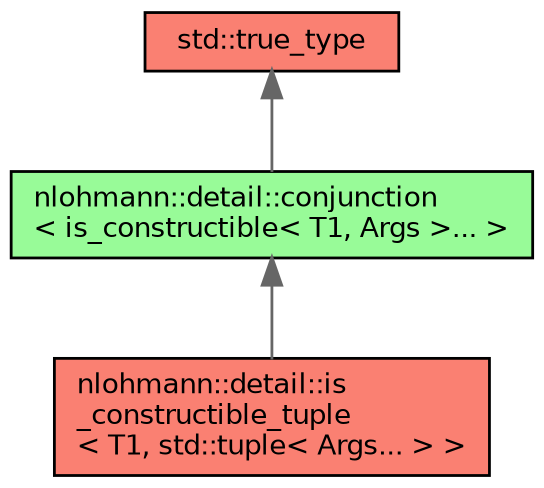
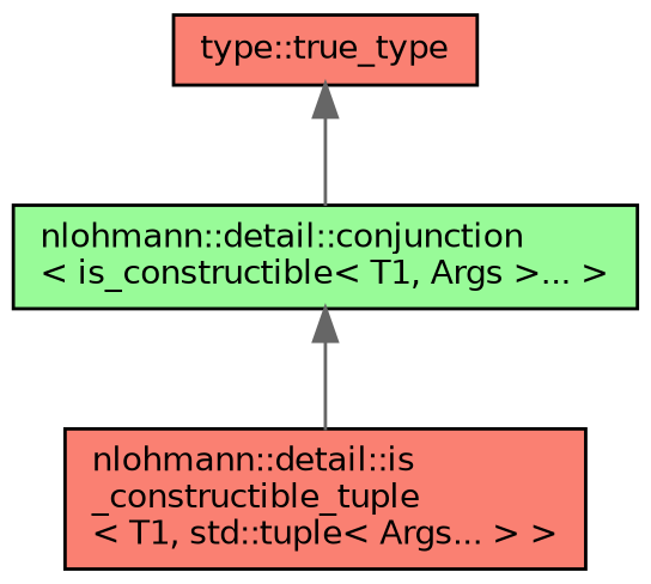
  digraph {
    node [color=black fillcolor=salmon fontname=Helvetica fontsize=10 shape=record style=filled]
    edge [color=gray40 dir=back fontname=Helvetica fontsize=10 labelfontname=Helvetica labelfontsize=10 style=solid]
    n1 [fontcolor=black height=0.2 label="nlohmann::detail::is\l_constructible_tuple\l\< T1, std::tuple\< Args... \> \>" width=0.4]
    n2 [fillcolor=palegreen height=0.2 label="nlohmann::detail::conjunction\l\< is_constructible\< T1, Args \>... \>" width=0.4]
-   n3 [height=0.2 label="std::true_type" width=0.4]
+   n3 [height=0.2 label="type::true_type" width=0.4]
    n2 -> n1
    n3 -> n2
  }
